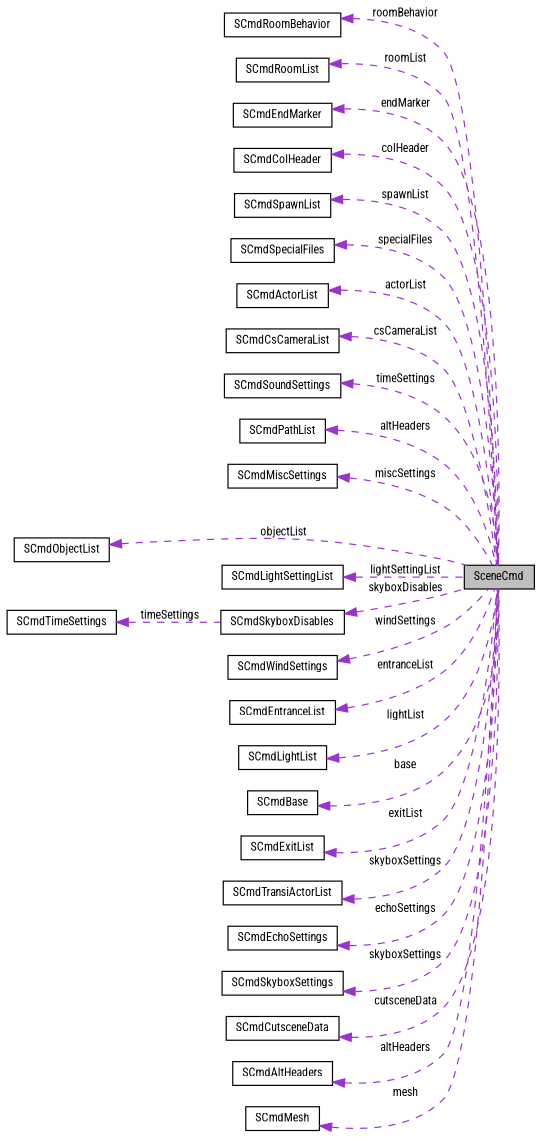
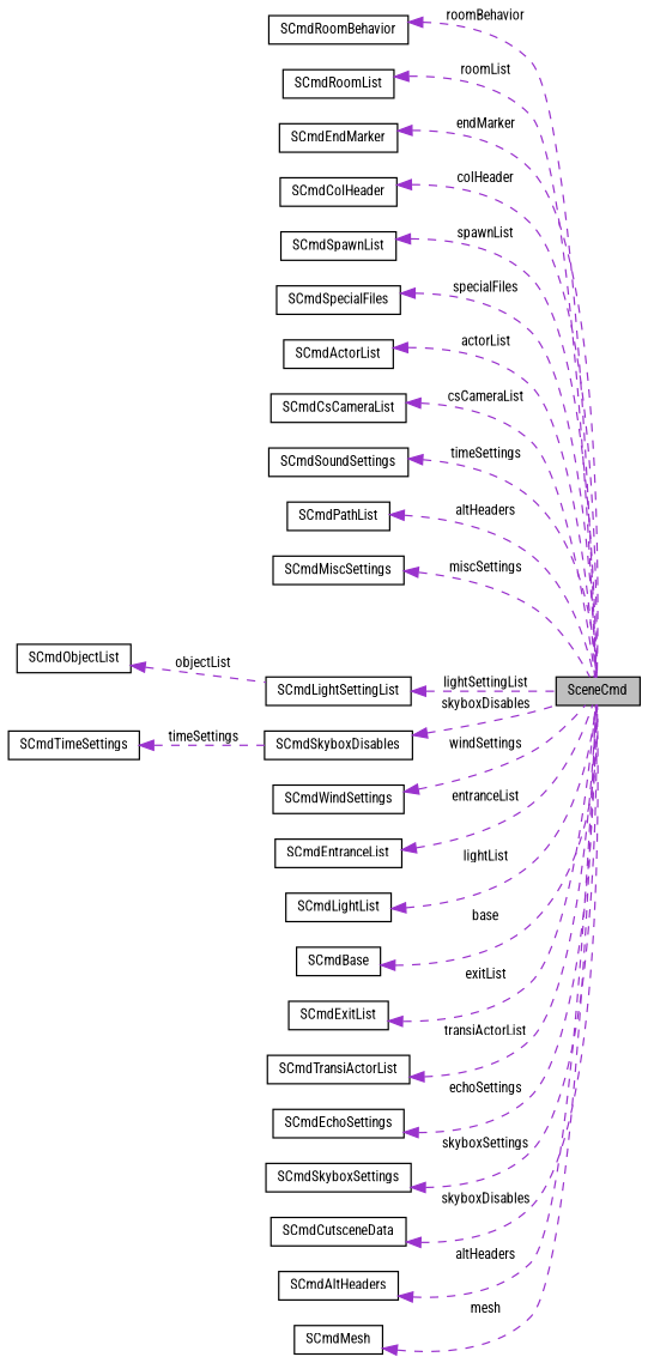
  digraph {
    fontname="Roboto Condensed"
    rankdir=LR
    node [color=black fillcolor=white fontname="Roboto Condensed" fontsize=10 shape=record style=filled]
    edge [color=darkorchid3 dir=back fontname="Roboto Condensed" fontsize=10 labelfontname=Helvetica labelfontsize=10 style=dashed]
    n1 [fillcolor=grey75 fontcolor=black height=0.2 label=SceneCmd width=0.4]
    n2 [height=0.2 label=SCmdRoomBehavior width=0.4]
    n3 [height=0.2 label=SCmdRoomList width=0.4]
    n4 [height=0.2 label=SCmdEndMarker width=0.4]
    n5 [height=0.2 label=SCmdColHeader width=0.4]
    n6 [height=0.2 label=SCmdSpawnList width=0.4]
    n7 [height=0.2 label=SCmdSpecialFiles width=0.4]
    n8 [height=0.2 label=SCmdActorList width=0.4]
    n9 [height=0.2 label=SCmdCsCameraList width=0.4]
    n10 [height=0.2 label=SCmdSoundSettings width=0.4]
    n11 [height=0.2 label=SCmdPathList width=0.4]
    n12 [height=0.2 label=SCmdMiscSettings width=0.4]
    n13 [height=0.2 label=SCmdLightSettingList width=0.4]
    n14 [height=0.2 label=SCmdObjectList width=0.4]
    n15 [height=0.2 label=SCmdSkyboxDisables width=0.4]
    n16 [height=0.2 label=SCmdWindSettings width=0.4]
    n17 [height=0.2 label=SCmdEntranceList width=0.4]
    n18 [height=0.2 label=SCmdLightList width=0.4]
    n19 [height=0.2 label=SCmdBase width=0.4]
    n20 [height=0.2 label=SCmdExitList width=0.4]
    n21 [height=0.2 label=SCmdTransiActorList width=0.4]
    n22 [height=0.2 label=SCmdEchoSettings width=0.4]
    n23 [height=0.2 label=SCmdSkyboxSettings width=0.4]
    n24 [height=0.2 label=SCmdTimeSettings width=0.4]
    n25 [height=0.2 label=SCmdCutsceneData width=0.4]
    n26 [height=0.2 label=SCmdAltHeaders width=0.4]
    n27 [height=0.2 label=SCmdMesh width=0.4]
    n2 -> n1 [label=" roomBehavior"]
    n3 -> n1 [label=" roomList"]
    n4 -> n1 [label=" endMarker"]
    n5 -> n1 [label=" colHeader"]
    n6 -> n1 [label=" spawnList"]
    n7 -> n1 [label=" specialFiles"]
    n8 -> n1 [label=" actorList"]
    n9 -> n1 [label=" csCameraList"]
    n10 -> n1 [label=" timeSettings"]
    n11 -> n1 [label=" altHeaders"]
    n12 -> n1 [label=" miscSettings"]
    n13 -> n1 [label=" lightSettingList"]
-   n14 -> n1 [label=" objectList"]
+   n14 -> n13 [label=" objectList"]
    n15 -> n1 [label=" skyboxDisables"]
    n16 -> n1 [label=" windSettings"]
    n17 -> n1 [label=" entranceList"]
    n18 -> n1 [label=" lightList"]
    n19 -> n1 [label=" base"]
    n20 -> n1 [label=" exitList"]
-   n21 -> n1 [label=" skyboxSettings"]
+   n21 -> n1 [label=" transiActorList"]
    n22 -> n1 [label=" echoSettings"]
    n23 -> n1 [label=" skyboxSettings"]
    n24 -> n15 [label=" timeSettings"]
-   n25 -> n1 [label=" cutsceneData"]
+   n25 -> n1 [label=" skyboxDisables"]
    n26 -> n1 [label=" altHeaders"]
    n27 -> n1 [label=" mesh"]
  }
